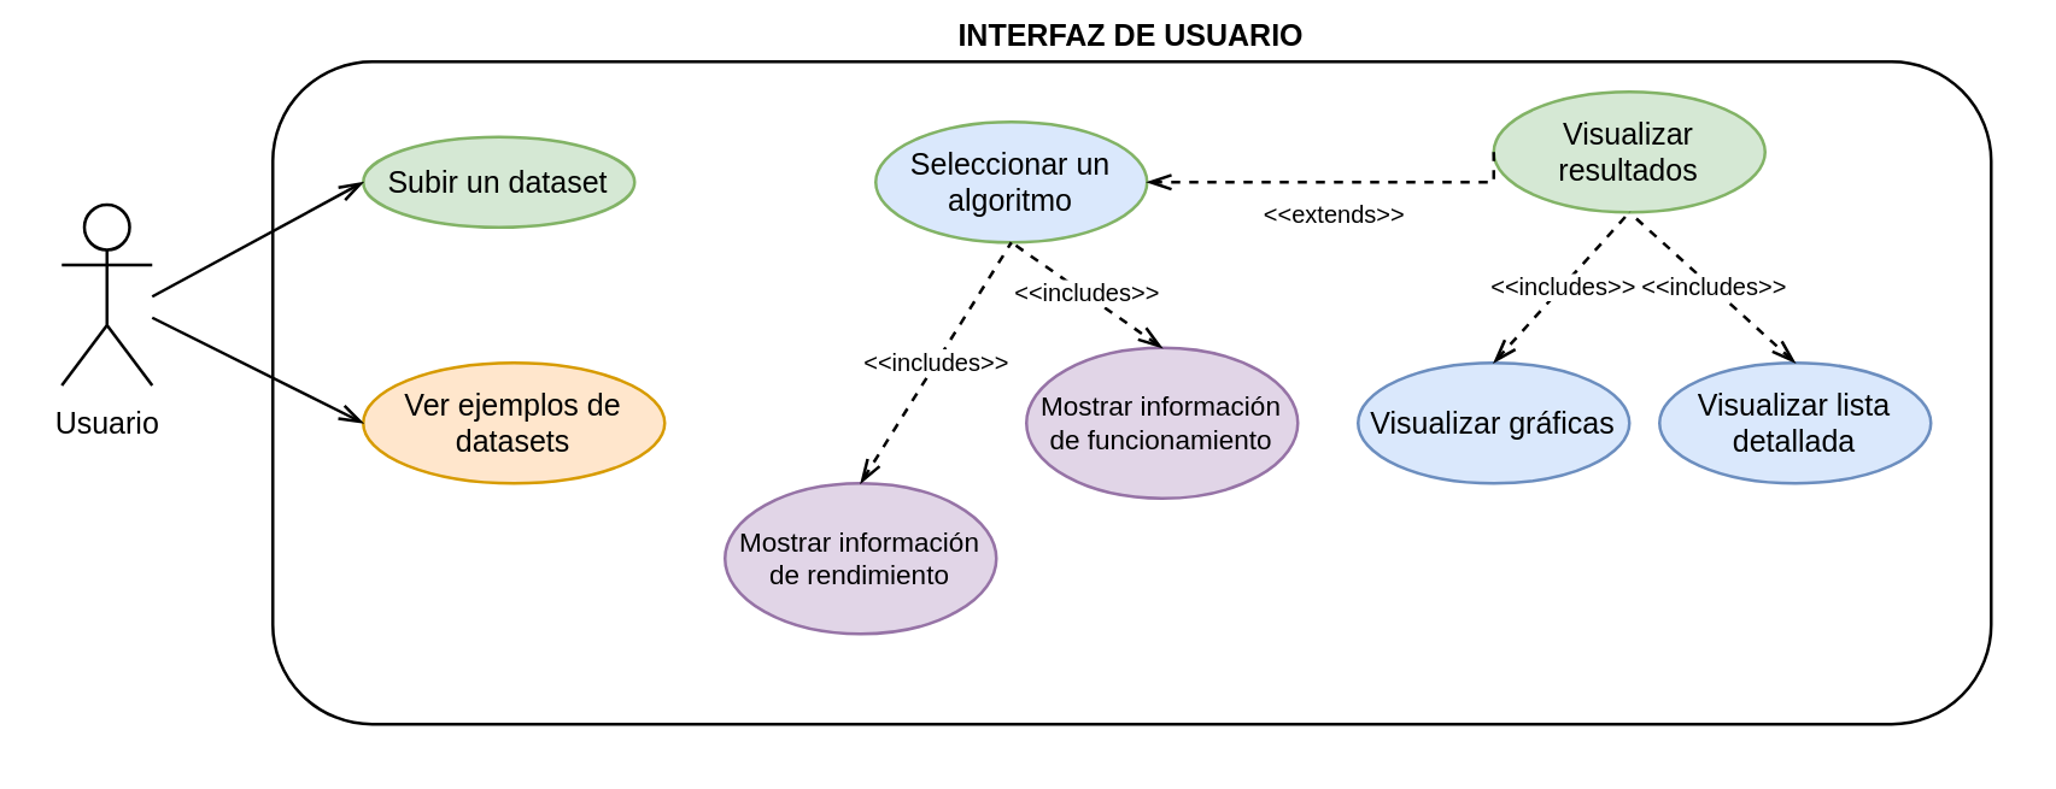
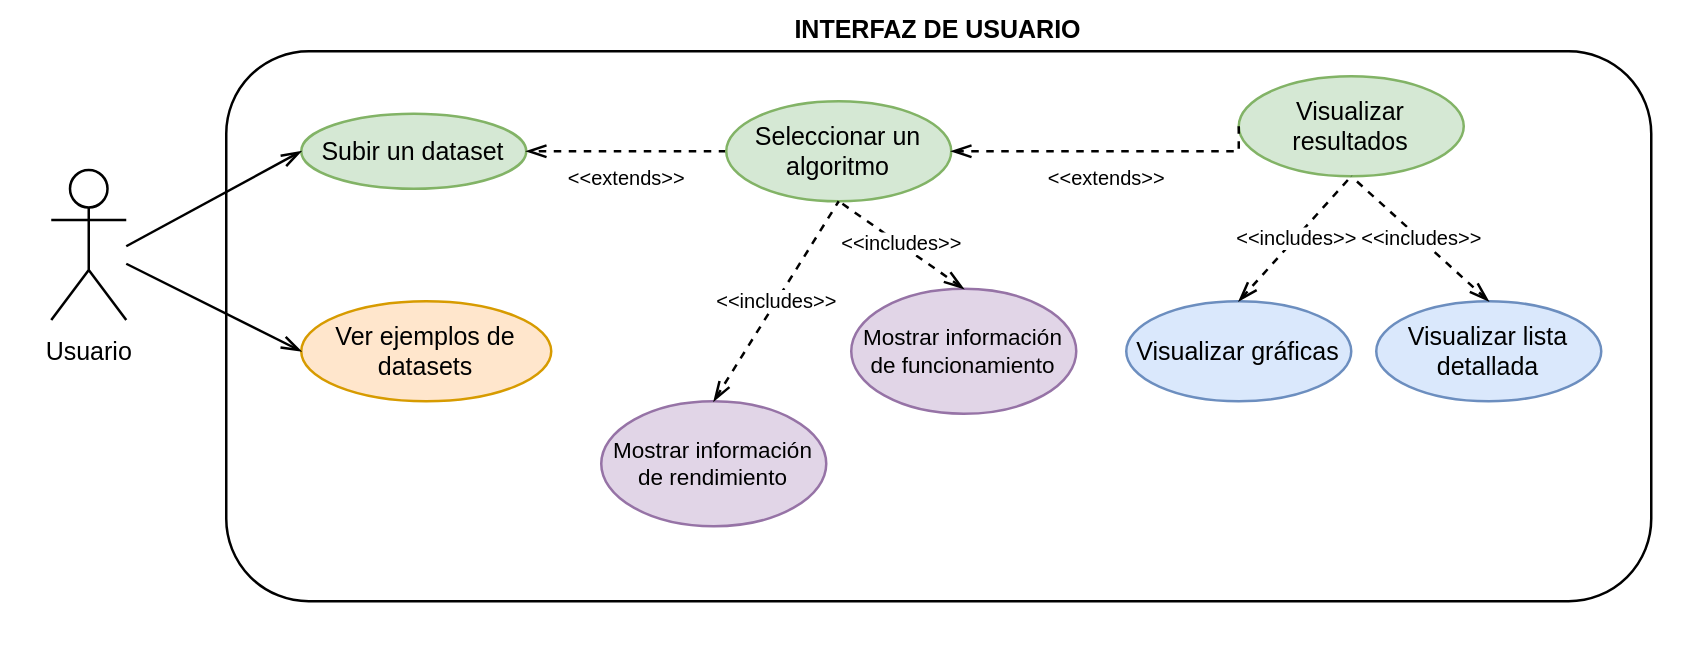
  <mxCell id="0" />
  <mxCell id="1" parent="0" />
  <mxCell id="2" value="Usuario" style="shape=umlActor;verticalLabelPosition=bottom;verticalAlign=top;html=1;outlineConnect=0;fontSize=10;" parent="1" vertex="1"><mxGeometry x="20" y="67.5" width="30" height="60" as="geometry" /></mxCell>
  <mxCell id="3" value="INTERFAZ DE USUARIO" style="rounded=1;whiteSpace=wrap;html=1;labelPosition=center;verticalLabelPosition=top;align=center;verticalAlign=bottom;fontSize=10;fontStyle=1" parent="1" vertex="1"><mxGeometry x="90" y="20" width="570" height="220" as="geometry" /></mxCell>
  <mxCell id="4" value="Subir un dataset" style="ellipse;whiteSpace=wrap;html=1;fontSize=10;fillColor=#d5e8d4;strokeColor=#82b366;" parent="1" vertex="1"><mxGeometry x="120" y="45" width="90" height="30" as="geometry" /></mxCell>
- <mxCell id="6" value="Seleccionar un algoritmo" style="ellipse;whiteSpace=wrap;html=1;fontSize=10;fillColor=#dae8fc;strokeColor=#82b366;" parent="1" vertex="1"><mxGeometry x="290" y="40" width="90" height="40" as="geometry" /></mxCell>
+ <mxCell id="5" value="&amp;lt;&amp;lt;extends&amp;gt;&amp;gt;" style="edgeStyle=orthogonalEdgeStyle;rounded=0;orthogonalLoop=1;jettySize=auto;html=1;labelPosition=center;verticalLabelPosition=bottom;align=center;verticalAlign=top;endArrow=openThin;endFill=0;startArrow=none;startFill=0;fontSize=8;dashed=1;" parent="1" source="6" target="4" edge="1"><mxGeometry relative="1" as="geometry"><Array as="points"><mxPoint x="240" y="60" /><mxPoint x="240" y="60" /></Array></mxGeometry></mxCell>
+ <mxCell id="6" value="Seleccionar un algoritmo" style="ellipse;whiteSpace=wrap;html=1;fontSize=10;fillColor=#d5e8d4;strokeColor=#82b366;" parent="1" vertex="1"><mxGeometry x="290" y="40" width="90" height="40" as="geometry" /></mxCell>
  <mxCell id="7" value="Visualizar resultados" style="ellipse;whiteSpace=wrap;html=1;fontSize=10;fillColor=#d5e8d4;strokeColor=#82b366;" parent="1" vertex="1"><mxGeometry x="495" y="30" width="90" height="40" as="geometry" /></mxCell>
  <mxCell id="8" value="Visualizar gráficas" style="ellipse;whiteSpace=wrap;html=1;fontSize=10;fillColor=#dae8fc;strokeColor=#6c8ebf;" parent="1" vertex="1"><mxGeometry x="450" y="120" width="90" height="40" as="geometry" /></mxCell>
  <mxCell id="9" value="Visualizar lista detallada" style="ellipse;whiteSpace=wrap;html=1;fontSize=10;fillColor=#dae8fc;strokeColor=#6c8ebf;" parent="1" vertex="1"><mxGeometry x="550" y="120" width="90" height="40" as="geometry" /></mxCell>
  <mxCell id="10" value="" style="endArrow=openThin;html=1;rounded=0;entryX=0;entryY=0.5;entryDx=0;entryDy=0;endFill=0;" parent="1" target="4" edge="1"><mxGeometry width="50" height="50" relative="1" as="geometry"><mxPoint x="50" y="98" as="sourcePoint" /><mxPoint x="130" y="110" as="targetPoint" /></mxGeometry></mxCell>
  <mxCell id="11" value="&amp;lt;&amp;lt;includes&amp;gt;&amp;gt;" style="endArrow=none;html=1;rounded=0;entryX=0.5;entryY=1;entryDx=0;entryDy=0;exitX=0.5;exitY=0;exitDx=0;exitDy=0;fontSize=8;labelPosition=center;verticalLabelPosition=middle;align=center;verticalAlign=middle;horizontal=1;endFill=0;startArrow=openThin;startFill=0;dashed=1;" parent="1" source="8" target="7" edge="1"><mxGeometry width="50" height="50" relative="1" as="geometry"><mxPoint x="430" y="110" as="sourcePoint" /><mxPoint x="380" y="110" as="targetPoint" /></mxGeometry></mxCell>
  <mxCell id="12" value="&amp;lt;&amp;lt;includes&amp;gt;&amp;gt;" style="endArrow=none;html=1;rounded=0;entryX=0.5;entryY=1;entryDx=0;entryDy=0;exitX=0.5;exitY=0;exitDx=0;exitDy=0;fontSize=8;labelPosition=center;verticalLabelPosition=middle;align=center;verticalAlign=middle;horizontal=1;endFill=0;startArrow=openThin;startFill=0;dashed=1;" parent="1" source="9" target="7" edge="1"><mxGeometry width="50" height="50" relative="1" as="geometry"><mxPoint x="480" y="130" as="sourcePoint" /><mxPoint x="530" y="90" as="targetPoint" /></mxGeometry></mxCell>
  <mxCell id="13" value="&amp;lt;&amp;lt;extends&amp;gt;&amp;gt;" style="edgeStyle=orthogonalEdgeStyle;rounded=0;orthogonalLoop=1;jettySize=auto;html=1;labelPosition=center;verticalLabelPosition=bottom;align=center;verticalAlign=top;endArrow=openThin;endFill=0;startArrow=none;startFill=0;fontSize=8;exitX=0;exitY=0.5;exitDx=0;exitDy=0;entryX=1;entryY=0.5;entryDx=0;entryDy=0;dashed=1;" parent="1" source="7" target="6" edge="1"><mxGeometry relative="1" as="geometry"><mxPoint x="270" y="70" as="sourcePoint" /><mxPoint x="220" y="70" as="targetPoint" /><Array as="points"><mxPoint x="380" y="60" /><mxPoint x="380" y="60" /></Array></mxGeometry></mxCell>
  <mxCell id="14" value="Ver ejemplos de datasets" style="ellipse;whiteSpace=wrap;html=1;fontSize=10;fillColor=#ffe6cc;strokeColor=#d79b00;" parent="1" vertex="1"><mxGeometry x="120" y="120" width="100" height="40" as="geometry" /></mxCell>
  <mxCell id="15" value="" style="endArrow=openThin;html=1;rounded=0;entryX=0;entryY=0.5;entryDx=0;entryDy=0;endFill=0;" parent="1" source="2" target="14" edge="1"><mxGeometry width="50" height="50" relative="1" as="geometry"><mxPoint x="60" y="160" as="sourcePoint" /><mxPoint x="130" y="70" as="targetPoint" /></mxGeometry></mxCell>
  <mxCell id="16" value="Mostrar información de rendimiento" style="ellipse;whiteSpace=wrap;html=1;fontSize=9;fillColor=#e1d5e7;strokeColor=#9673a6;" parent="1" vertex="1"><mxGeometry x="240" y="160" width="90" height="50" as="geometry" /></mxCell>
  <mxCell id="17" value="Mostrar información de funcionamiento" style="ellipse;whiteSpace=wrap;html=1;fontSize=9;fillColor=#e1d5e7;strokeColor=#9673a6;" parent="1" vertex="1"><mxGeometry x="340" y="115" width="90" height="50" as="geometry" /></mxCell>
  <mxCell id="18" value="&amp;lt;&amp;lt;includes&amp;gt;&amp;gt;" style="endArrow=none;html=1;rounded=0;entryX=0.5;entryY=1;entryDx=0;entryDy=0;exitX=0.5;exitY=0;exitDx=0;exitDy=0;fontSize=8;labelPosition=center;verticalLabelPosition=middle;align=center;verticalAlign=middle;horizontal=1;endFill=0;startArrow=openThin;startFill=0;dashed=1;" parent="1" source="16" target="6" edge="1"><mxGeometry width="50" height="50" relative="1" as="geometry"><mxPoint x="455" y="130" as="sourcePoint" /><mxPoint x="505" y="90" as="targetPoint" /></mxGeometry></mxCell>
  <mxCell id="19" value="&amp;lt;&amp;lt;includes&amp;gt;&amp;gt;" style="endArrow=none;html=1;rounded=0;entryX=0.5;entryY=1;entryDx=0;entryDy=0;exitX=0.5;exitY=0;exitDx=0;exitDy=0;fontSize=8;labelPosition=center;verticalLabelPosition=middle;align=center;verticalAlign=middle;horizontal=1;endFill=0;startArrow=openThin;startFill=0;dashed=1;" parent="1" source="17" target="6" edge="1"><mxGeometry width="50" height="50" relative="1" as="geometry"><mxPoint x="255" y="130" as="sourcePoint" /><mxPoint x="315" y="90" as="targetPoint" /></mxGeometry></mxCell>
